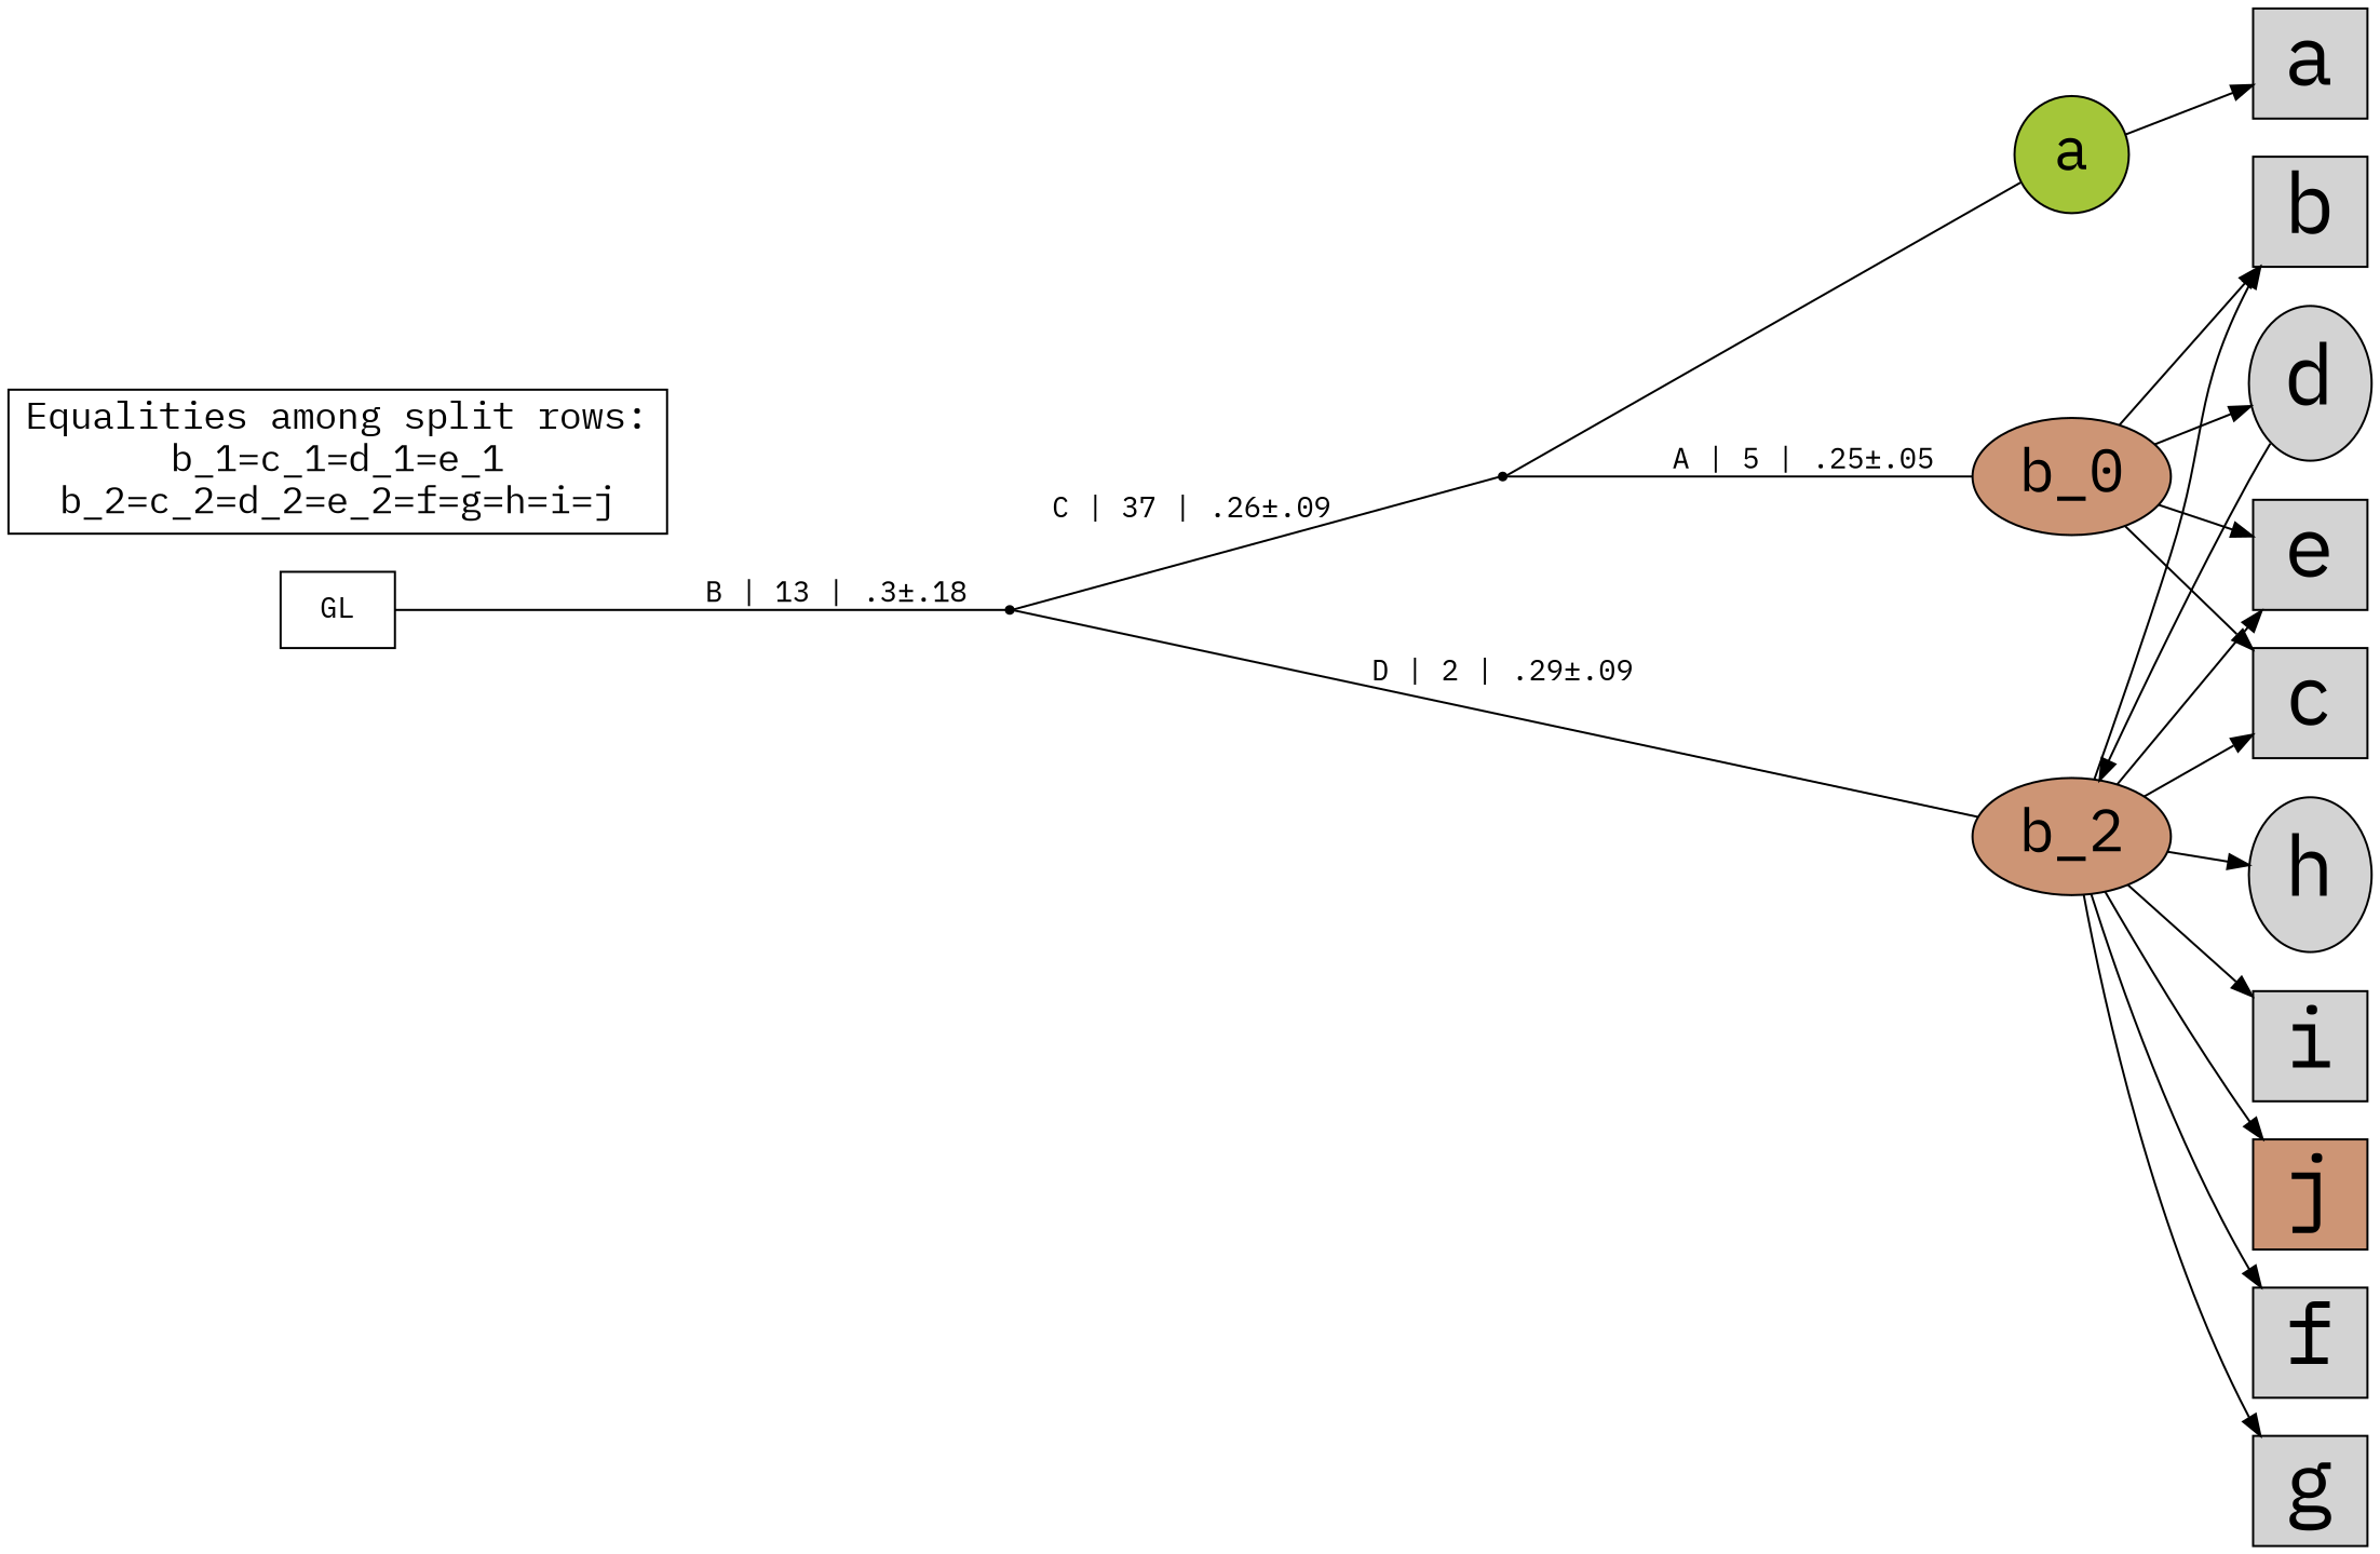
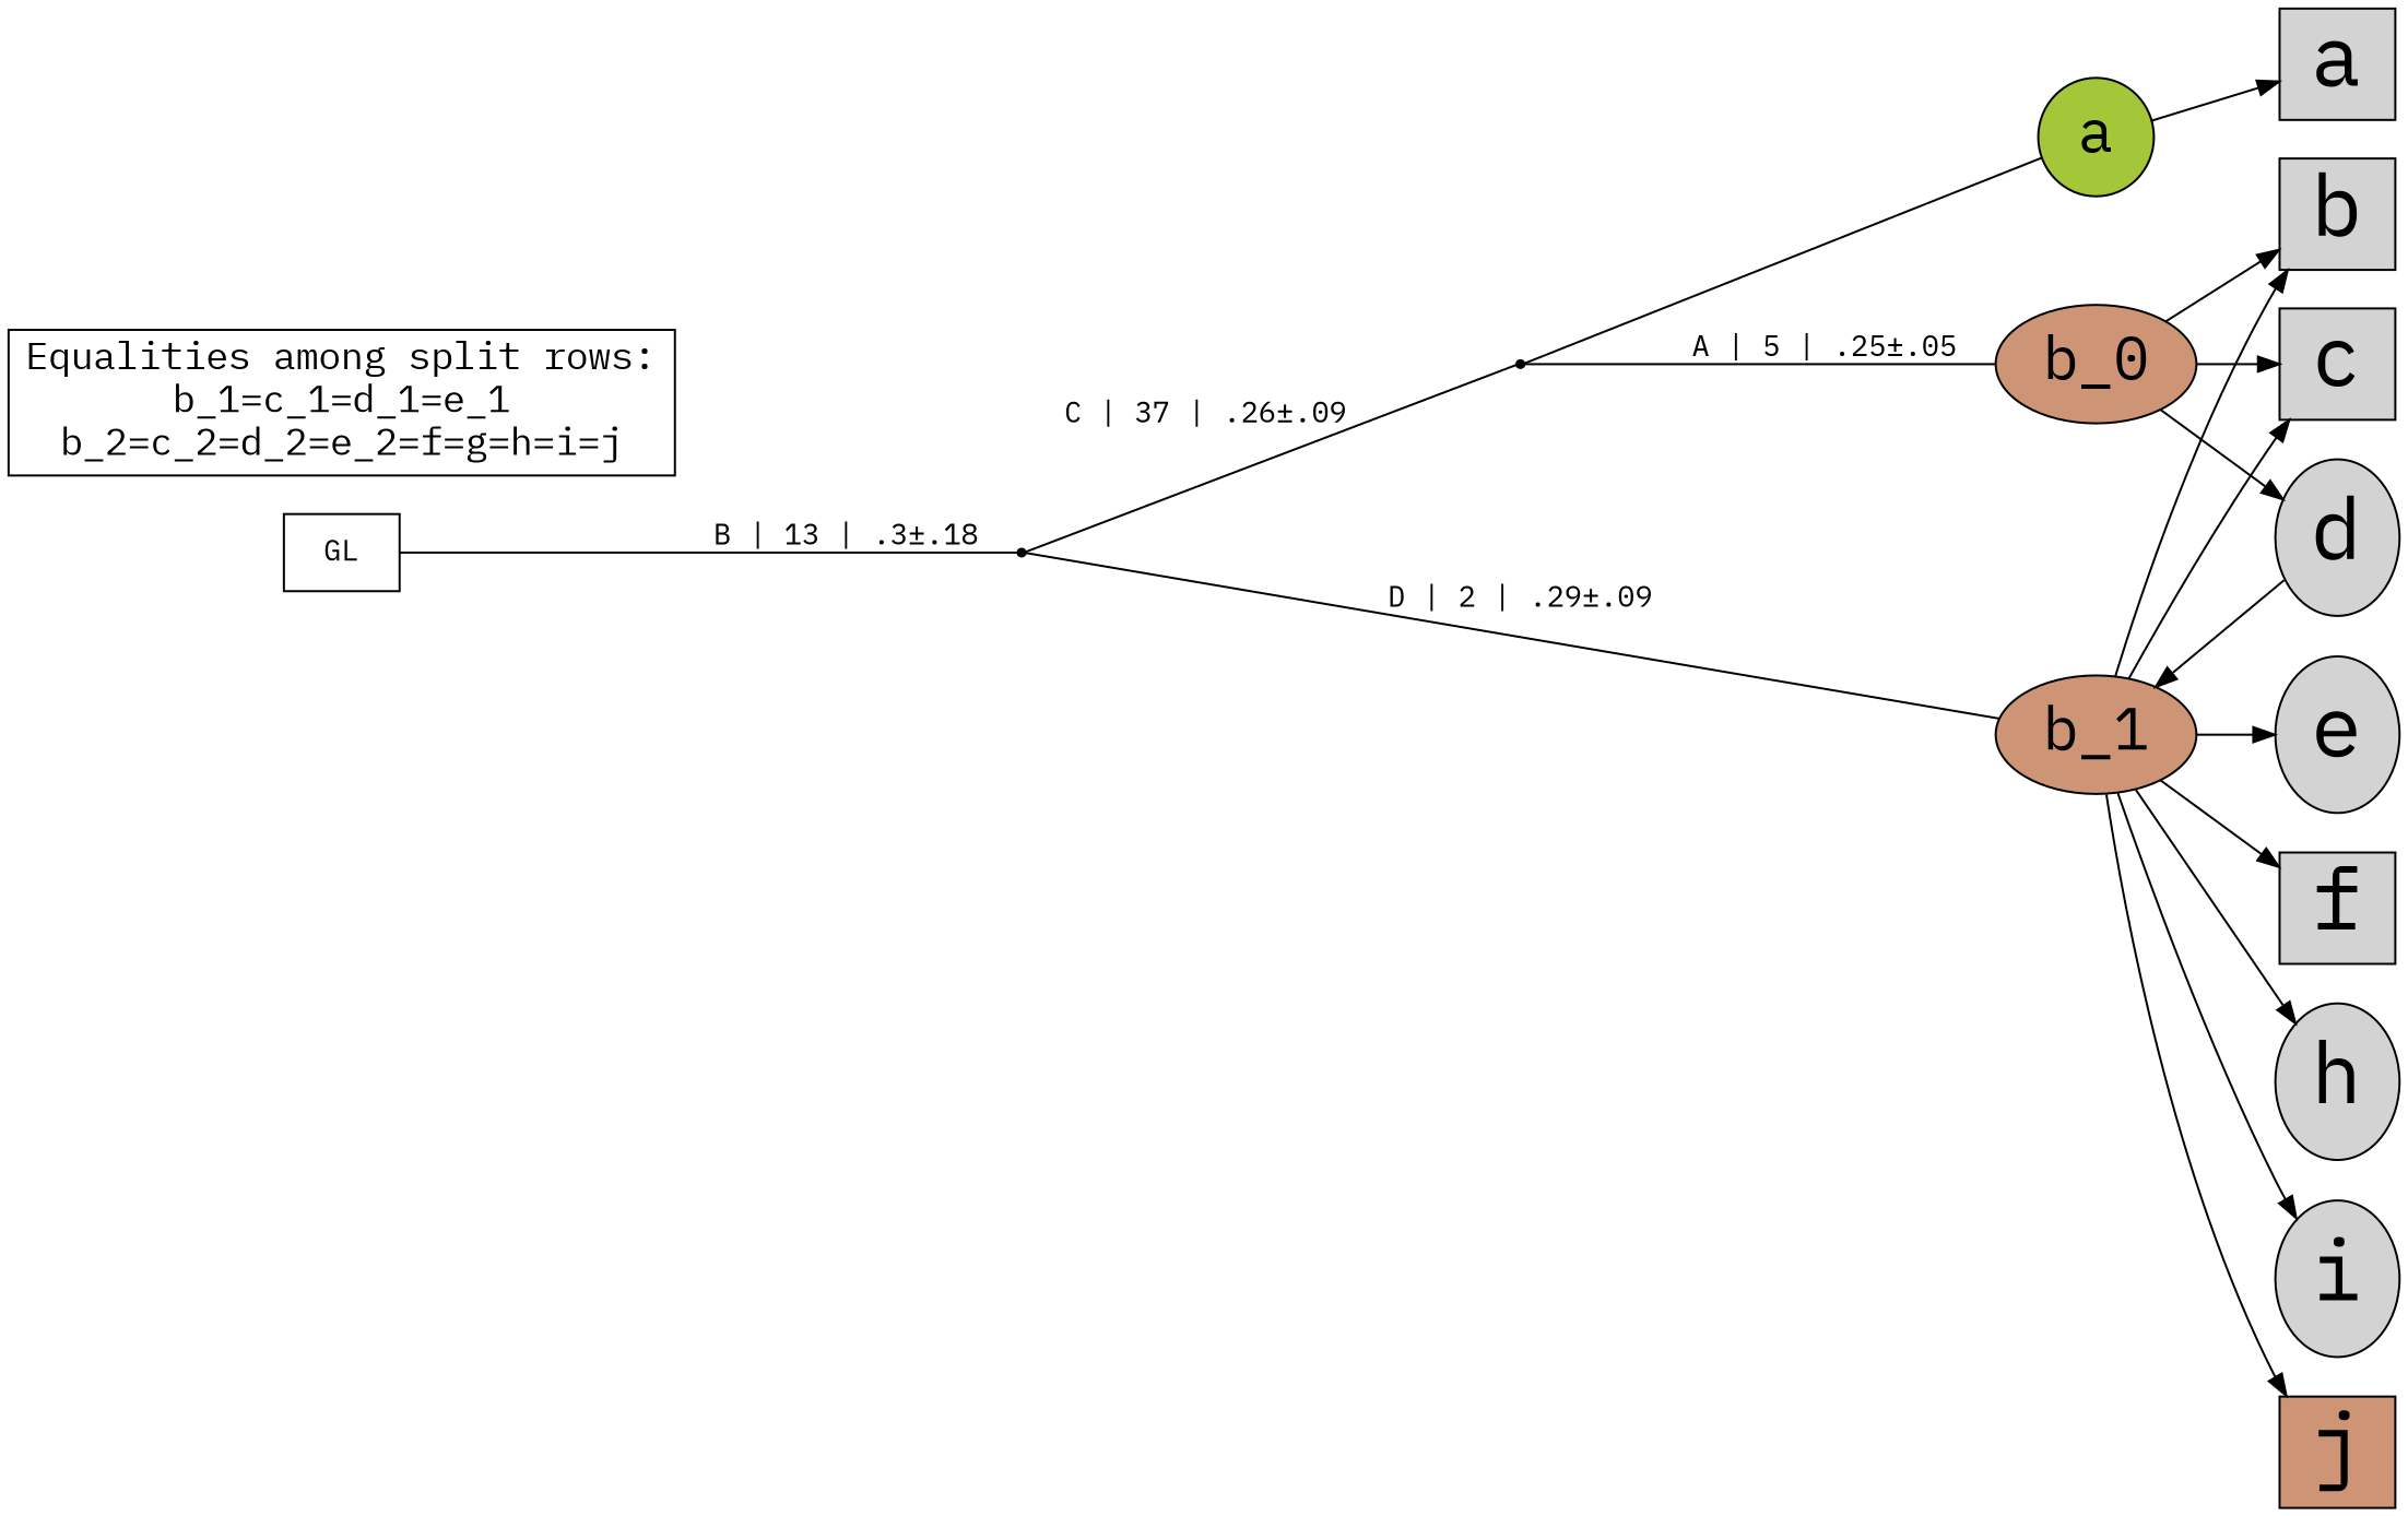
  digraph {
    fontname="IBM Plex Mono"
    rankdir=LR
    node [fontname="IBM Plex Mono" fontsize=40 shape=box style=filled]
    edge [arrowhead=normal fontname="IBM Plex Mono"]
    n1 [fillcolor="#a4c639" fontsize=28 label=a shape=oval]
    n2 [fillcolor="#cd9575" fontsize=28 label=b_0 shape=oval]
-   n3 [fillcolor="#cd9575" fontsize=28 label=b_2 shape=oval]
+   n3 [fillcolor="#cd9575" fontsize=28 label=b_1 shape=oval]
    n4 [label=a]
    n5 [label=b]
    n6 [label=c]
    n7 [label=d shape=ellipse]
-   n8 [label=e]
+   n8 [label=e shape=ellipse]
    n9 [label=f]
-   n10 [label=g]
    n11 [label=h shape=ellipse]
-   n12 [label=i]
+   n12 [label=i shape=ellipse]
    n13 [fillcolor="#cd9575" label=j]
    n14 [fontsize=18 label="Equalities among split rows:\nb_1=c_1=d_1=e_1\nb_2=c_2=d_2=e_2=f=g=h=i=j\n" style=""]
    Int1 [fillcolor=black shape=point fontsize=""]
    Int2 [fillcolor=black shape=point fontsize=""]
    n17 [fillcolor=white label=GL fontsize=""]
    subgraph sub_1 {
      rank=same
      n1
      n2
      n3
    }
    n1 -> n4
    n2 -> n5
    n2 -> n6
    n2 -> n7
-   n2 -> n8
    n3 -> n5
    n3 -> n6
    n3 -> n8
    n3 -> n9
-   n3 -> n10
    n3 -> n11
    n3 -> n12
    n3 -> n13
    n7 -> n3
    Int1 -> n1 [arrowhead=none]
    Int1 -> n2 [arrowhead=none label="A | 5 | .25±.05"]
    Int2 -> n3 [arrowhead=none label="D | 2 | .29±.09"]
    Int2 -> Int1 [arrowhead=none label="C | 37 | .26±.09"]
    n17 -> Int2 [arrowhead=none label="B | 13 | .3±.18"]
  }
